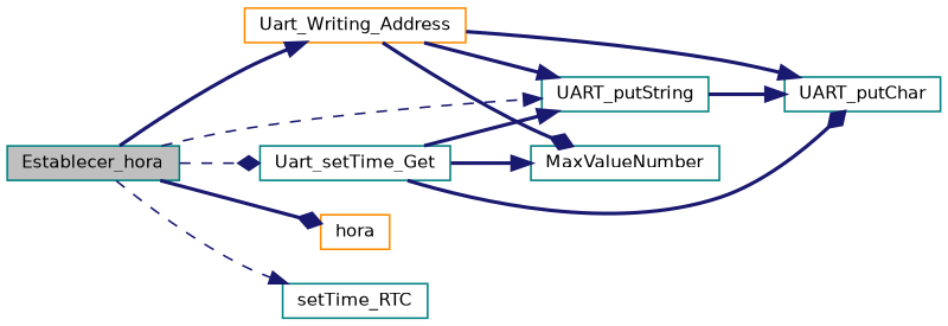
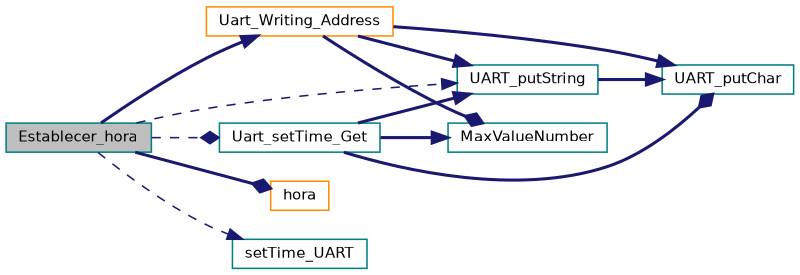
  digraph {
    rankdir=LR
    node [color=teal fillcolor=white fontname=Helvetica fontsize=10 shape=record style=filled]
    edge [arrowhead=normal color=midnightblue fontname=Helvetica fontsize=10 labelfontname=Helvetica labelfontsize=10 style=bold]
    n1 [fillcolor=grey75 fontcolor=black height=0.2 label=Establecer_hora width=0.4]
    n2 [height=0.2 label=UART_putString width=0.4]
    n3 [height=0.2 label=Uart_setTime_Get width=0.4]
    n4 [color=darkorange height=0.2 label=hora width=0.4]
-   n5 [height=0.2 label=setTime_RTC width=0.4]
+   n5 [height=0.2 label=setTime_UART width=0.4]
    n6 [color=darkorange height=0.2 label=Uart_Writing_Address width=0.4]
    n7 [height=0.2 label=UART_putChar width=0.4]
    n8 [height=0.2 label=MaxValueNumber width=0.4]
    n1 -> n2 [style=dashed]
    n1 -> n3 [arrowhead=diamond style=dashed]
    n1 -> n4 [arrowhead=diamond]
    n1 -> n5 [style=dashed]
    n1 -> n6
    n2 -> n7
    n3 -> n2
    n3 -> n7 [arrowhead=diamond]
    n3 -> n8
    n6 -> n2
    n6 -> n7
    n6 -> n8 [arrowhead=diamond]
  }
